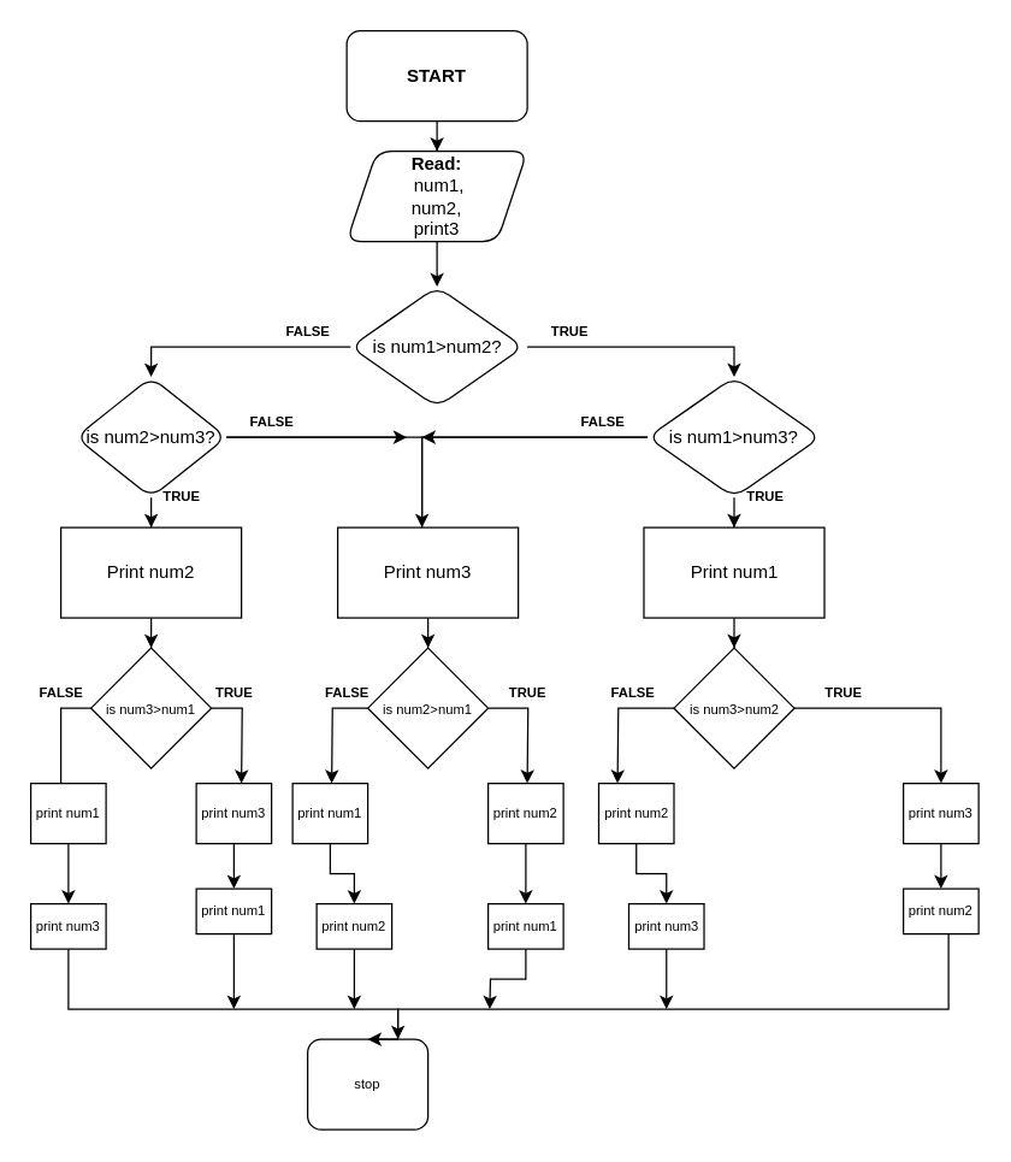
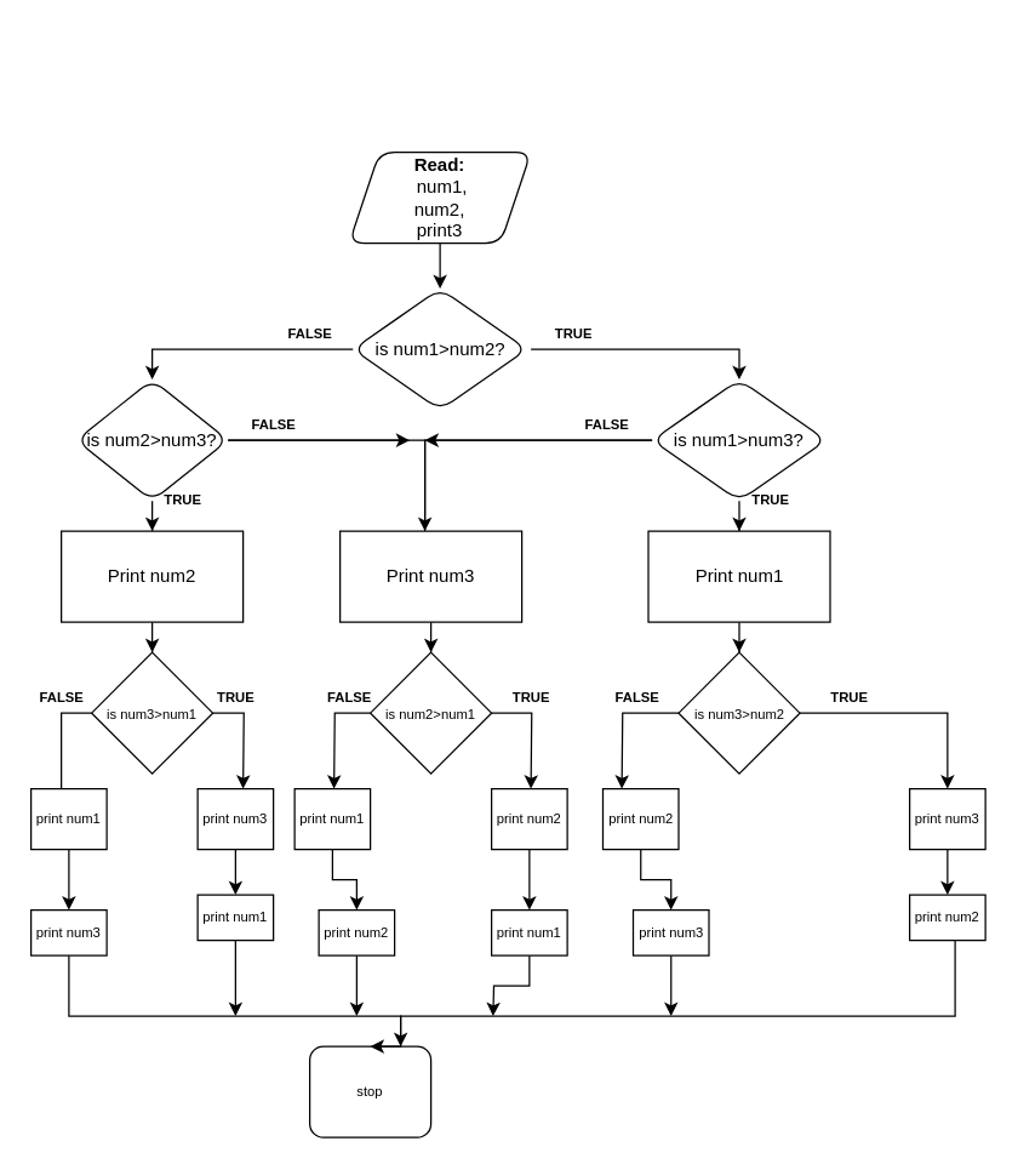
  <mxCell id="0" />
  <mxCell id="1" parent="0" />
- <mxCell id="2" value="" style="edgeStyle=orthogonalEdgeStyle;rounded=0;orthogonalLoop=1;jettySize=auto;html=1;" edge="1" parent="1" source="3" target="5"><mxGeometry relative="1" as="geometry" /></mxCell>
- <mxCell id="3" value="&lt;b&gt;START&lt;/b&gt;" style="rounded=1;whiteSpace=wrap;html=1;" vertex="1" parent="1"><mxGeometry x="230" y="20" width="120" height="60" as="geometry" /></mxCell>
  <mxCell id="4" value="" style="edgeStyle=orthogonalEdgeStyle;rounded=0;orthogonalLoop=1;jettySize=auto;html=1;" edge="1" parent="1" source="5" target="8"><mxGeometry relative="1" as="geometry" /></mxCell>
  <mxCell id="5" value="&lt;b&gt;Read:&lt;/b&gt;&lt;br&gt;&amp;nbsp;num1, &lt;br&gt;num2,&lt;br&gt;print3" style="shape=parallelogram;perimeter=parallelogramPerimeter;whiteSpace=wrap;html=1;fixedSize=1;rounded=1;" vertex="1" parent="1"><mxGeometry x="230" y="100" width="120" height="60" as="geometry" /></mxCell>
  <mxCell id="6" style="edgeStyle=orthogonalEdgeStyle;rounded=0;orthogonalLoop=1;jettySize=auto;html=1;entryX=0.5;entryY=0;entryDx=0;entryDy=0;" edge="1" parent="1" target="16"><mxGeometry relative="1" as="geometry"><mxPoint x="350" y="230" as="sourcePoint" /><Array as="points"><mxPoint x="488" y="230" /></Array></mxGeometry></mxCell>
  <mxCell id="7" style="edgeStyle=orthogonalEdgeStyle;rounded=0;orthogonalLoop=1;jettySize=auto;html=1;entryX=0.5;entryY=0;entryDx=0;entryDy=0;" edge="1" parent="1" source="8" target="12"><mxGeometry relative="1" as="geometry" /></mxCell>
  <mxCell id="8" value="is num1&amp;gt;num2?" style="rhombus;whiteSpace=wrap;html=1;rounded=1;" vertex="1" parent="1"><mxGeometry x="232.5" y="190" width="115" height="80" as="geometry" /></mxCell>
  <mxCell id="9" style="edgeStyle=orthogonalEdgeStyle;rounded=0;orthogonalLoop=1;jettySize=auto;html=1;" edge="1" parent="1" source="12"><mxGeometry relative="1" as="geometry"><mxPoint x="270" y="290" as="targetPoint" /></mxGeometry></mxCell>
  <mxCell id="10" style="edgeStyle=orthogonalEdgeStyle;rounded=0;orthogonalLoop=1;jettySize=auto;html=1;exitX=1;exitY=0.5;exitDx=0;exitDy=0;entryX=0.5;entryY=0;entryDx=0;entryDy=0;" edge="1" parent="1" source="12" target="18"><mxGeometry relative="1" as="geometry"><mxPoint x="273" y="340" as="targetPoint" /><Array as="points"><mxPoint x="280" y="290" /><mxPoint x="280" y="370" /></Array></mxGeometry></mxCell>
  <mxCell id="11" value="" style="edgeStyle=orthogonalEdgeStyle;rounded=0;orthogonalLoop=1;jettySize=auto;html=1;" edge="1" parent="1" source="12" target="20"><mxGeometry relative="1" as="geometry" /></mxCell>
  <mxCell id="12" value="is num2&amp;gt;num3?" style="rhombus;whiteSpace=wrap;html=1;rounded=1;" vertex="1" parent="1"><mxGeometry x="50" y="250" width="100" height="80" as="geometry" /></mxCell>
  <mxCell id="13" style="edgeStyle=orthogonalEdgeStyle;rounded=0;orthogonalLoop=1;jettySize=auto;html=1;" edge="1" parent="1" source="16"><mxGeometry relative="1" as="geometry"><mxPoint x="280" y="290" as="targetPoint" /><Array as="points"><mxPoint x="290" y="290" /><mxPoint x="290" y="290" /></Array></mxGeometry></mxCell>
  <mxCell id="14" style="edgeStyle=orthogonalEdgeStyle;rounded=0;orthogonalLoop=1;jettySize=auto;html=1;" edge="1" parent="1" source="16" target="18"><mxGeometry relative="1" as="geometry"><mxPoint x="272.5" y="340" as="targetPoint" /><Array as="points"><mxPoint x="280" y="290" /></Array></mxGeometry></mxCell>
  <mxCell id="15" value="" style="edgeStyle=orthogonalEdgeStyle;rounded=0;orthogonalLoop=1;jettySize=auto;html=1;" edge="1" parent="1" source="16" target="22"><mxGeometry relative="1" as="geometry" /></mxCell>
  <mxCell id="16" value="is num1&amp;gt;num3?" style="rhombus;whiteSpace=wrap;html=1;rounded=1;" vertex="1" parent="1"><mxGeometry x="430" y="250" width="115" height="80" as="geometry" /></mxCell>
  <mxCell id="17" value="" style="edgeStyle=orthogonalEdgeStyle;rounded=0;orthogonalLoop=1;jettySize=auto;html=1;fontSize=9;" edge="1" parent="1" source="18" target="31"><mxGeometry relative="1" as="geometry" /></mxCell>
  <mxCell id="18" value="Print num3" style="rounded=0;whiteSpace=wrap;html=1;" vertex="1" parent="1"><mxGeometry x="224" y="350" width="120" height="60" as="geometry" /></mxCell>
  <mxCell id="19" value="" style="edgeStyle=orthogonalEdgeStyle;rounded=0;orthogonalLoop=1;jettySize=auto;html=1;fontSize=9;" edge="1" parent="1" source="20" target="25"><mxGeometry relative="1" as="geometry" /></mxCell>
  <mxCell id="20" value="Print num2" style="rounded=0;whiteSpace=wrap;html=1;" vertex="1" parent="1"><mxGeometry x="40" y="350" width="120" height="60" as="geometry" /></mxCell>
  <mxCell id="21" value="" style="edgeStyle=orthogonalEdgeStyle;rounded=0;orthogonalLoop=1;jettySize=auto;html=1;fontSize=9;" edge="1" parent="1" source="22" target="28"><mxGeometry relative="1" as="geometry" /></mxCell>
  <mxCell id="22" value="Print num1" style="rounded=0;whiteSpace=wrap;html=1;" vertex="1" parent="1"><mxGeometry x="427.5" y="350" width="120" height="60" as="geometry" /></mxCell>
  <mxCell id="23" style="edgeStyle=orthogonalEdgeStyle;rounded=0;orthogonalLoop=1;jettySize=auto;html=1;fontSize=9;" edge="1" parent="1" source="25"><mxGeometry relative="1" as="geometry"><mxPoint x="160" y="520" as="targetPoint" /></mxGeometry></mxCell>
  <mxCell id="24" style="edgeStyle=orthogonalEdgeStyle;rounded=0;orthogonalLoop=1;jettySize=auto;html=1;fontSize=9;" edge="1" parent="1" source="25"><mxGeometry relative="1" as="geometry"><mxPoint x="40" y="520" as="targetPoint" /></mxGeometry></mxCell>
  <mxCell id="25" value="&lt;font style=&quot;font-size: 9px;&quot;&gt;is num3&amp;gt;num1&lt;/font&gt;" style="rhombus;whiteSpace=wrap;html=1;" vertex="1" parent="1"><mxGeometry x="60" y="430" width="80" height="80" as="geometry" /></mxCell>
  <mxCell id="26" style="edgeStyle=orthogonalEdgeStyle;rounded=0;orthogonalLoop=1;jettySize=auto;html=1;entryX=0.5;entryY=0;entryDx=0;entryDy=0;fontSize=9;" edge="1" parent="1" source="28" target="50"><mxGeometry relative="1" as="geometry" /></mxCell>
  <mxCell id="27" style="edgeStyle=orthogonalEdgeStyle;rounded=0;orthogonalLoop=1;jettySize=auto;html=1;fontSize=9;" edge="1" parent="1" source="28"><mxGeometry relative="1" as="geometry"><mxPoint x="410" y="520" as="targetPoint" /></mxGeometry></mxCell>
  <mxCell id="28" value="&lt;font style=&quot;font-size: 9px;&quot;&gt;is num3&amp;gt;num2&lt;/font&gt;" style="rhombus;whiteSpace=wrap;html=1;" vertex="1" parent="1"><mxGeometry x="447.5" y="430" width="80" height="80" as="geometry" /></mxCell>
  <mxCell id="29" style="edgeStyle=orthogonalEdgeStyle;rounded=0;orthogonalLoop=1;jettySize=auto;html=1;fontSize=9;" edge="1" parent="1" source="31"><mxGeometry relative="1" as="geometry"><mxPoint x="350" y="520" as="targetPoint" /></mxGeometry></mxCell>
  <mxCell id="30" style="edgeStyle=orthogonalEdgeStyle;rounded=0;orthogonalLoop=1;jettySize=auto;html=1;fontSize=9;" edge="1" parent="1" source="31"><mxGeometry relative="1" as="geometry"><mxPoint x="220" y="520" as="targetPoint" /></mxGeometry></mxCell>
  <mxCell id="31" value="&lt;font style=&quot;font-size: 9px;&quot;&gt;is num2&amp;gt;num1&lt;/font&gt;" style="rhombus;whiteSpace=wrap;html=1;" vertex="1" parent="1"><mxGeometry x="244" y="430" width="80" height="80" as="geometry" /></mxCell>
  <mxCell id="32" value="stop" style="rounded=1;whiteSpace=wrap;html=1;fontSize=9;" vertex="1" parent="1"><mxGeometry x="204" y="690" width="80" height="60" as="geometry" /></mxCell>
  <mxCell id="33" value="" style="edgeStyle=orthogonalEdgeStyle;rounded=0;orthogonalLoop=1;jettySize=auto;html=1;fontSize=9;" edge="1" parent="1" source="34" target="36"><mxGeometry relative="1" as="geometry" /></mxCell>
  <mxCell id="34" value="print num3" style="rounded=0;whiteSpace=wrap;html=1;fontSize=9;" vertex="1" parent="1"><mxGeometry x="130" y="520" width="50" height="40" as="geometry" /></mxCell>
  <mxCell id="35" style="edgeStyle=orthogonalEdgeStyle;rounded=0;orthogonalLoop=1;jettySize=auto;html=1;fontSize=9;" edge="1" parent="1" source="36"><mxGeometry relative="1" as="geometry"><mxPoint x="155" y="670" as="targetPoint" /></mxGeometry></mxCell>
  <mxCell id="36" value="print num1" style="rounded=0;whiteSpace=wrap;html=1;fontSize=9;" vertex="1" parent="1"><mxGeometry x="130" y="590" width="50" height="30" as="geometry" /></mxCell>
  <mxCell id="37" value="" style="edgeStyle=orthogonalEdgeStyle;rounded=0;orthogonalLoop=1;jettySize=auto;html=1;fontSize=9;" edge="1" parent="1" source="38" target="40"><mxGeometry relative="1" as="geometry" /></mxCell>
  <mxCell id="38" value="print num1" style="rounded=0;whiteSpace=wrap;html=1;fontSize=9;" vertex="1" parent="1"><mxGeometry x="20" y="520" width="50" height="40" as="geometry" /></mxCell>
  <mxCell id="39" style="edgeStyle=orthogonalEdgeStyle;rounded=0;orthogonalLoop=1;jettySize=auto;html=1;fontSize=9;" edge="1" parent="1" source="40" target="32"><mxGeometry relative="1" as="geometry"><Array as="points"><mxPoint x="45" y="670" /><mxPoint x="264" y="670" /></Array></mxGeometry></mxCell>
  <mxCell id="40" value="print num3" style="rounded=0;whiteSpace=wrap;html=1;fontSize=9;" vertex="1" parent="1"><mxGeometry x="20" y="600" width="50" height="30" as="geometry" /></mxCell>
  <mxCell id="41" value="" style="edgeStyle=orthogonalEdgeStyle;rounded=0;orthogonalLoop=1;jettySize=auto;html=1;fontSize=9;" edge="1" parent="1" source="42" target="44"><mxGeometry relative="1" as="geometry" /></mxCell>
  <mxCell id="42" value="print num2" style="rounded=0;whiteSpace=wrap;html=1;fontSize=9;" vertex="1" parent="1"><mxGeometry x="324" y="520" width="50" height="40" as="geometry" /></mxCell>
  <mxCell id="43" style="edgeStyle=orthogonalEdgeStyle;rounded=0;orthogonalLoop=1;jettySize=auto;html=1;fontSize=9;" edge="1" parent="1" source="44"><mxGeometry relative="1" as="geometry"><mxPoint x="325" y="670" as="targetPoint" /></mxGeometry></mxCell>
  <mxCell id="44" value="print num1" style="rounded=0;whiteSpace=wrap;html=1;fontSize=9;" vertex="1" parent="1"><mxGeometry x="324" y="600" width="50" height="30" as="geometry" /></mxCell>
  <mxCell id="45" value="" style="edgeStyle=orthogonalEdgeStyle;rounded=0;orthogonalLoop=1;jettySize=auto;html=1;fontSize=9;" edge="1" parent="1" source="46" target="48"><mxGeometry relative="1" as="geometry" /></mxCell>
  <mxCell id="46" value="print num1" style="rounded=0;whiteSpace=wrap;html=1;fontSize=9;" vertex="1" parent="1"><mxGeometry x="194" y="520" width="50" height="40" as="geometry" /></mxCell>
  <mxCell id="47" style="edgeStyle=orthogonalEdgeStyle;rounded=0;orthogonalLoop=1;jettySize=auto;html=1;fontSize=9;" edge="1" parent="1" source="48"><mxGeometry relative="1" as="geometry"><mxPoint x="235" y="670" as="targetPoint" /></mxGeometry></mxCell>
  <mxCell id="48" value="print num2" style="rounded=0;whiteSpace=wrap;html=1;fontSize=9;" vertex="1" parent="1"><mxGeometry x="210" y="600" width="50" height="30" as="geometry" /></mxCell>
  <mxCell id="49" value="" style="edgeStyle=orthogonalEdgeStyle;rounded=0;orthogonalLoop=1;jettySize=auto;html=1;fontSize=9;" edge="1" parent="1" source="50" target="52"><mxGeometry relative="1" as="geometry" /></mxCell>
  <mxCell id="50" value="print num3" style="rounded=0;whiteSpace=wrap;html=1;fontSize=9;" vertex="1" parent="1"><mxGeometry x="600" y="520" width="50" height="40" as="geometry" /></mxCell>
  <mxCell id="51" style="edgeStyle=orthogonalEdgeStyle;rounded=0;orthogonalLoop=1;jettySize=auto;html=1;entryX=0.5;entryY=0;entryDx=0;entryDy=0;fontSize=9;" edge="1" parent="1" source="52" target="32"><mxGeometry relative="1" as="geometry"><Array as="points"><mxPoint x="630" y="670" /><mxPoint x="264" y="670" /></Array></mxGeometry></mxCell>
  <mxCell id="52" value="print num2" style="rounded=0;whiteSpace=wrap;html=1;fontSize=9;" vertex="1" parent="1"><mxGeometry x="600" y="590" width="50" height="30" as="geometry" /></mxCell>
  <mxCell id="53" value="" style="edgeStyle=orthogonalEdgeStyle;rounded=0;orthogonalLoop=1;jettySize=auto;html=1;fontSize=9;" edge="1" parent="1" source="54" target="56"><mxGeometry relative="1" as="geometry" /></mxCell>
  <mxCell id="54" value="print num2" style="rounded=0;whiteSpace=wrap;html=1;fontSize=9;" vertex="1" parent="1"><mxGeometry x="397.5" y="520" width="50" height="40" as="geometry" /></mxCell>
  <mxCell id="55" style="edgeStyle=orthogonalEdgeStyle;rounded=0;orthogonalLoop=1;jettySize=auto;html=1;fontSize=9;" edge="1" parent="1" source="56"><mxGeometry relative="1" as="geometry"><mxPoint x="442.5" y="670" as="targetPoint" /></mxGeometry></mxCell>
  <mxCell id="56" value="print num3" style="rounded=0;whiteSpace=wrap;html=1;fontSize=9;" vertex="1" parent="1"><mxGeometry x="417.5" y="600" width="50" height="30" as="geometry" /></mxCell>
  <mxCell id="57" value="&lt;b&gt;TRUE&lt;/b&gt;" style="text;html=1;align=center;verticalAlign=middle;resizable=0;points=[];autosize=1;strokeColor=none;fillColor=none;fontSize=9;" vertex="1" parent="1"><mxGeometry x="357.5" y="210" width="40" height="20" as="geometry" /></mxCell>
  <mxCell id="58" value="&lt;b&gt;FALSE&lt;/b&gt;" style="text;html=1;align=center;verticalAlign=middle;resizable=0;points=[];autosize=1;strokeColor=none;fillColor=none;fontSize=9;" vertex="1" parent="1"><mxGeometry x="184" y="210" width="40" height="20" as="geometry" /></mxCell>
  <mxCell id="59" value="&lt;b&gt;FALSE&lt;/b&gt;" style="text;html=1;align=center;verticalAlign=middle;resizable=0;points=[];autosize=1;strokeColor=none;fillColor=none;fontSize=9;" vertex="1" parent="1"><mxGeometry x="160" y="270" width="40" height="20" as="geometry" /></mxCell>
  <mxCell id="60" value="&lt;b&gt;FALSE&lt;/b&gt;" style="text;html=1;align=center;verticalAlign=middle;resizable=0;points=[];autosize=1;strokeColor=none;fillColor=none;fontSize=9;" vertex="1" parent="1"><mxGeometry x="380" y="270" width="40" height="20" as="geometry" /></mxCell>
  <mxCell id="61" value="&lt;b&gt;TRUE&lt;/b&gt;" style="text;html=1;align=center;verticalAlign=middle;resizable=0;points=[];autosize=1;strokeColor=none;fillColor=none;fontSize=9;" vertex="1" parent="1"><mxGeometry x="100" y="320" width="40" height="20" as="geometry" /></mxCell>
  <mxCell id="62" value="&lt;b&gt;TRUE&lt;/b&gt;" style="text;html=1;align=center;verticalAlign=middle;resizable=0;points=[];autosize=1;strokeColor=none;fillColor=none;fontSize=9;" vertex="1" parent="1"><mxGeometry x="487.5" y="320" width="40" height="20" as="geometry" /></mxCell>
  <mxCell id="63" value="&lt;b&gt;TRUE&lt;/b&gt;" style="text;html=1;align=center;verticalAlign=middle;resizable=0;points=[];autosize=1;strokeColor=none;fillColor=none;fontSize=9;" vertex="1" parent="1"><mxGeometry x="135" y="450" width="40" height="20" as="geometry" /></mxCell>
  <mxCell id="64" value="&lt;b&gt;TRUE&lt;/b&gt;" style="text;html=1;align=center;verticalAlign=middle;resizable=0;points=[];autosize=1;strokeColor=none;fillColor=none;fontSize=9;" vertex="1" parent="1"><mxGeometry x="330" y="450" width="40" height="20" as="geometry" /></mxCell>
  <mxCell id="65" value="&lt;b&gt;TRUE&lt;/b&gt;" style="text;html=1;align=center;verticalAlign=middle;resizable=0;points=[];autosize=1;strokeColor=none;fillColor=none;fontSize=9;" vertex="1" parent="1"><mxGeometry x="540" y="450" width="40" height="20" as="geometry" /></mxCell>
  <mxCell id="66" value="&lt;b&gt;FALSE&lt;/b&gt;" style="text;html=1;align=center;verticalAlign=middle;resizable=0;points=[];autosize=1;strokeColor=none;fillColor=none;fontSize=9;" vertex="1" parent="1"><mxGeometry x="400" y="450" width="40" height="20" as="geometry" /></mxCell>
  <mxCell id="67" value="&lt;b&gt;FALSE&lt;/b&gt;" style="text;html=1;align=center;verticalAlign=middle;resizable=0;points=[];autosize=1;strokeColor=none;fillColor=none;fontSize=9;" vertex="1" parent="1"><mxGeometry x="210" y="450" width="40" height="20" as="geometry" /></mxCell>
  <mxCell id="68" value="&lt;b&gt;FALSE&lt;/b&gt;" style="text;html=1;align=center;verticalAlign=middle;resizable=0;points=[];autosize=1;strokeColor=none;fillColor=none;fontSize=9;" vertex="1" parent="1"><mxGeometry x="20" y="450" width="40" height="20" as="geometry" /></mxCell>
